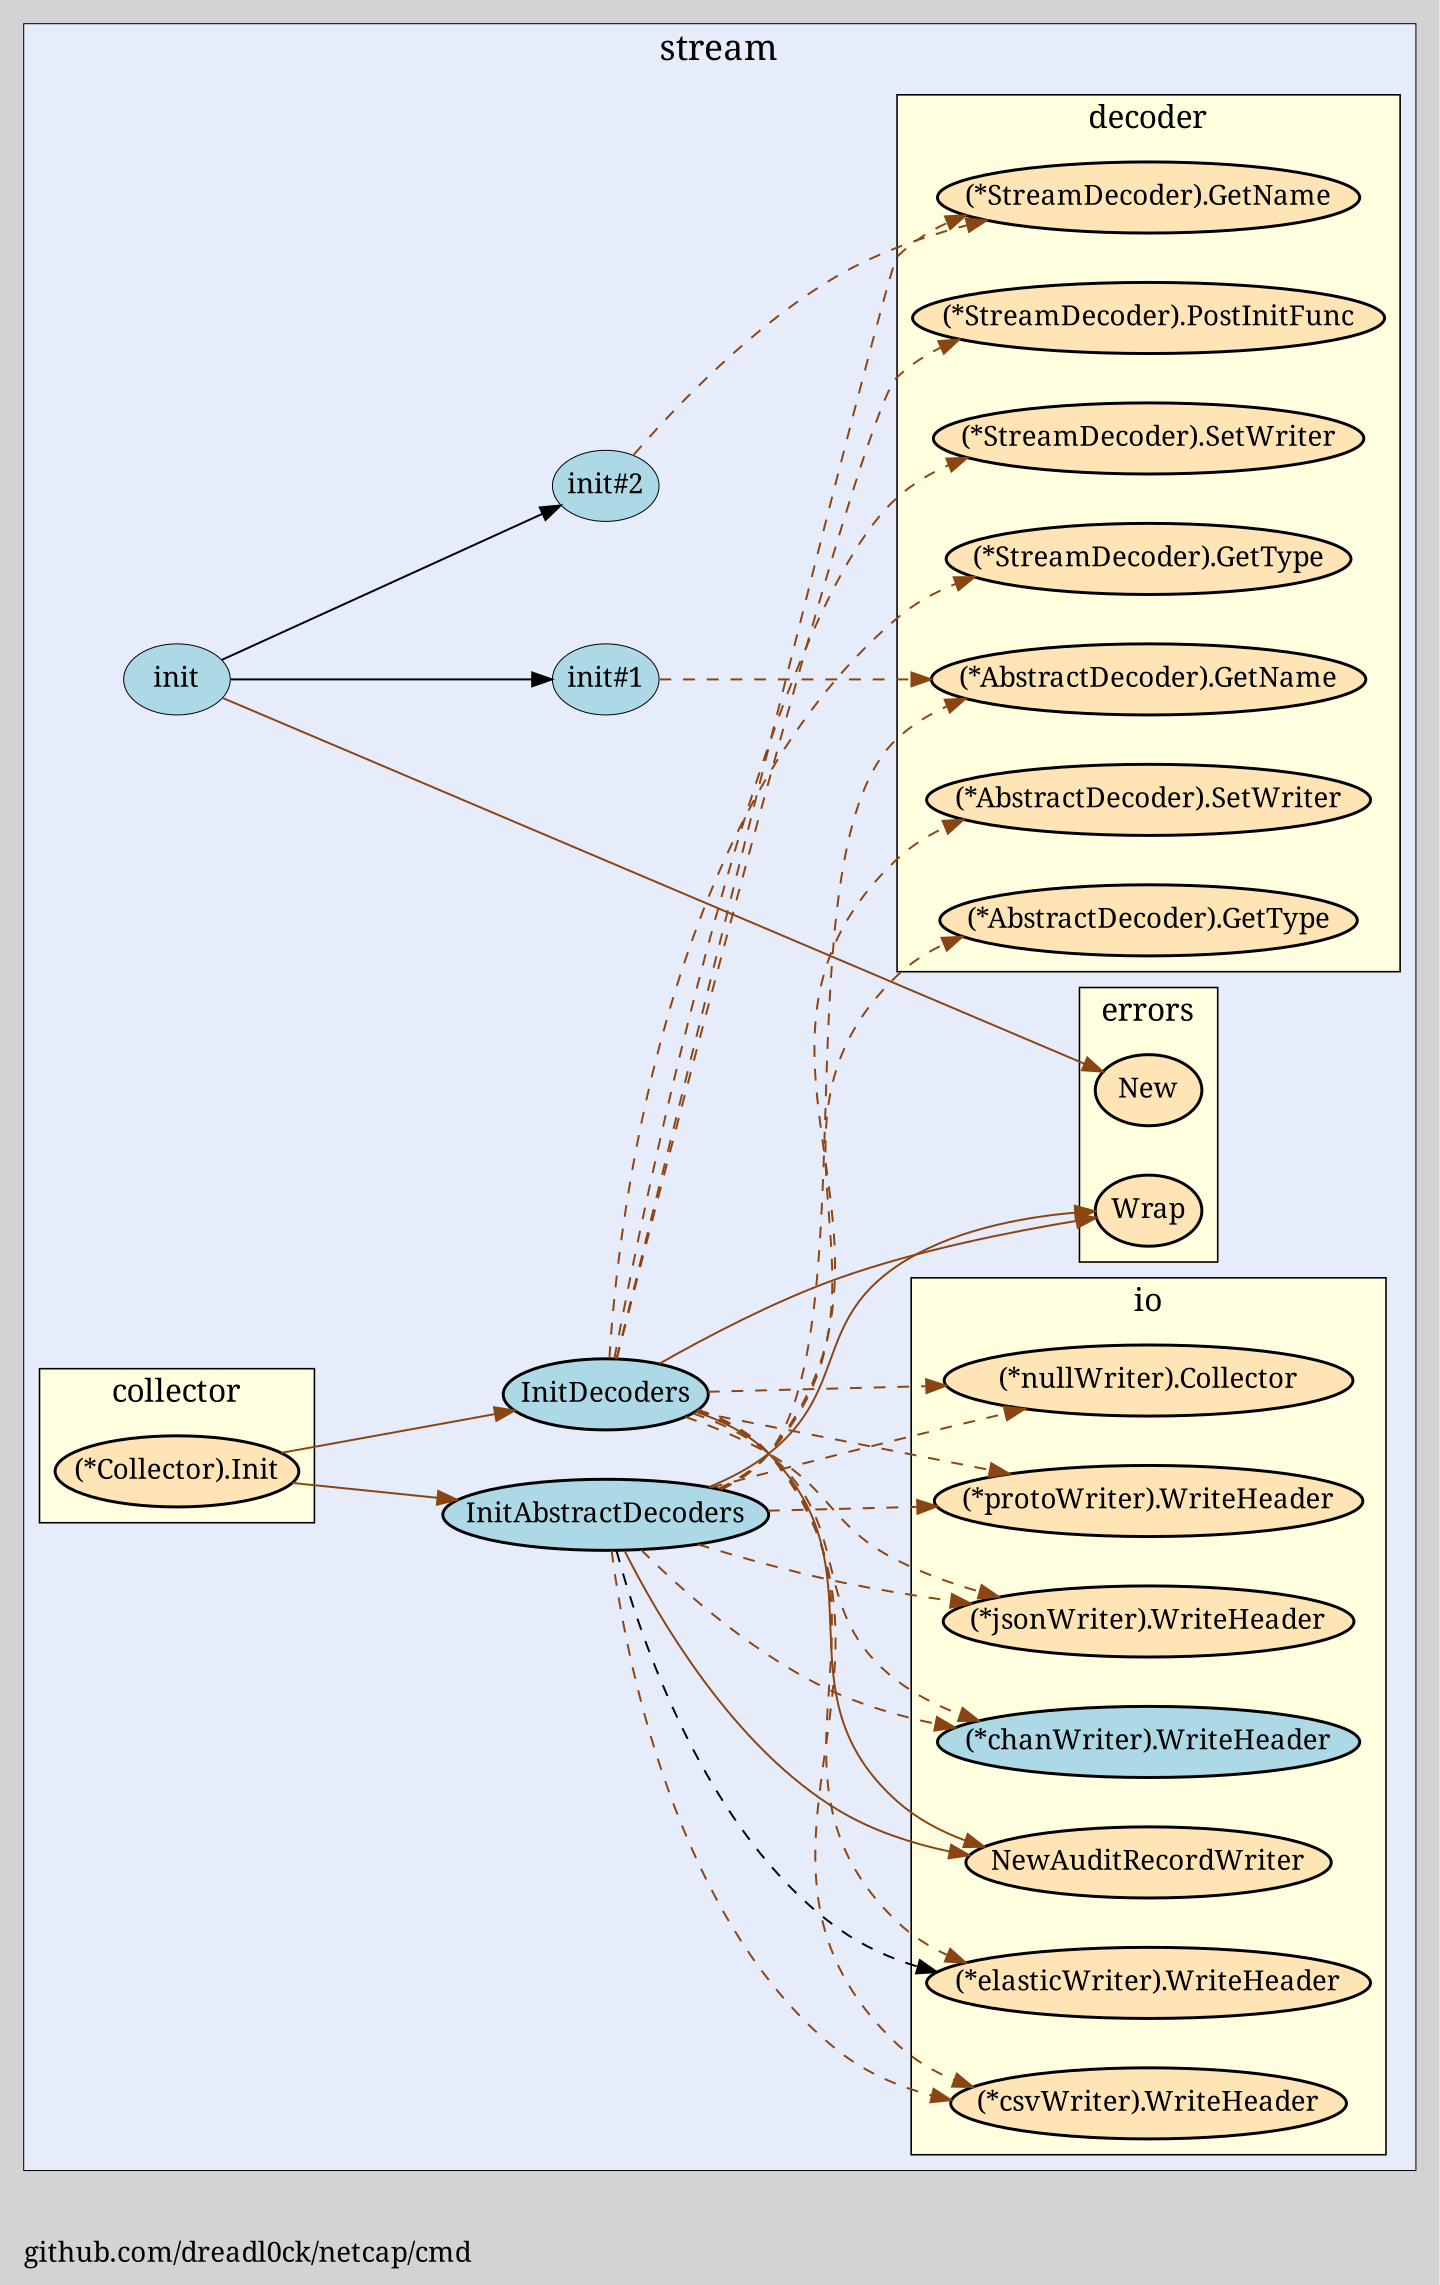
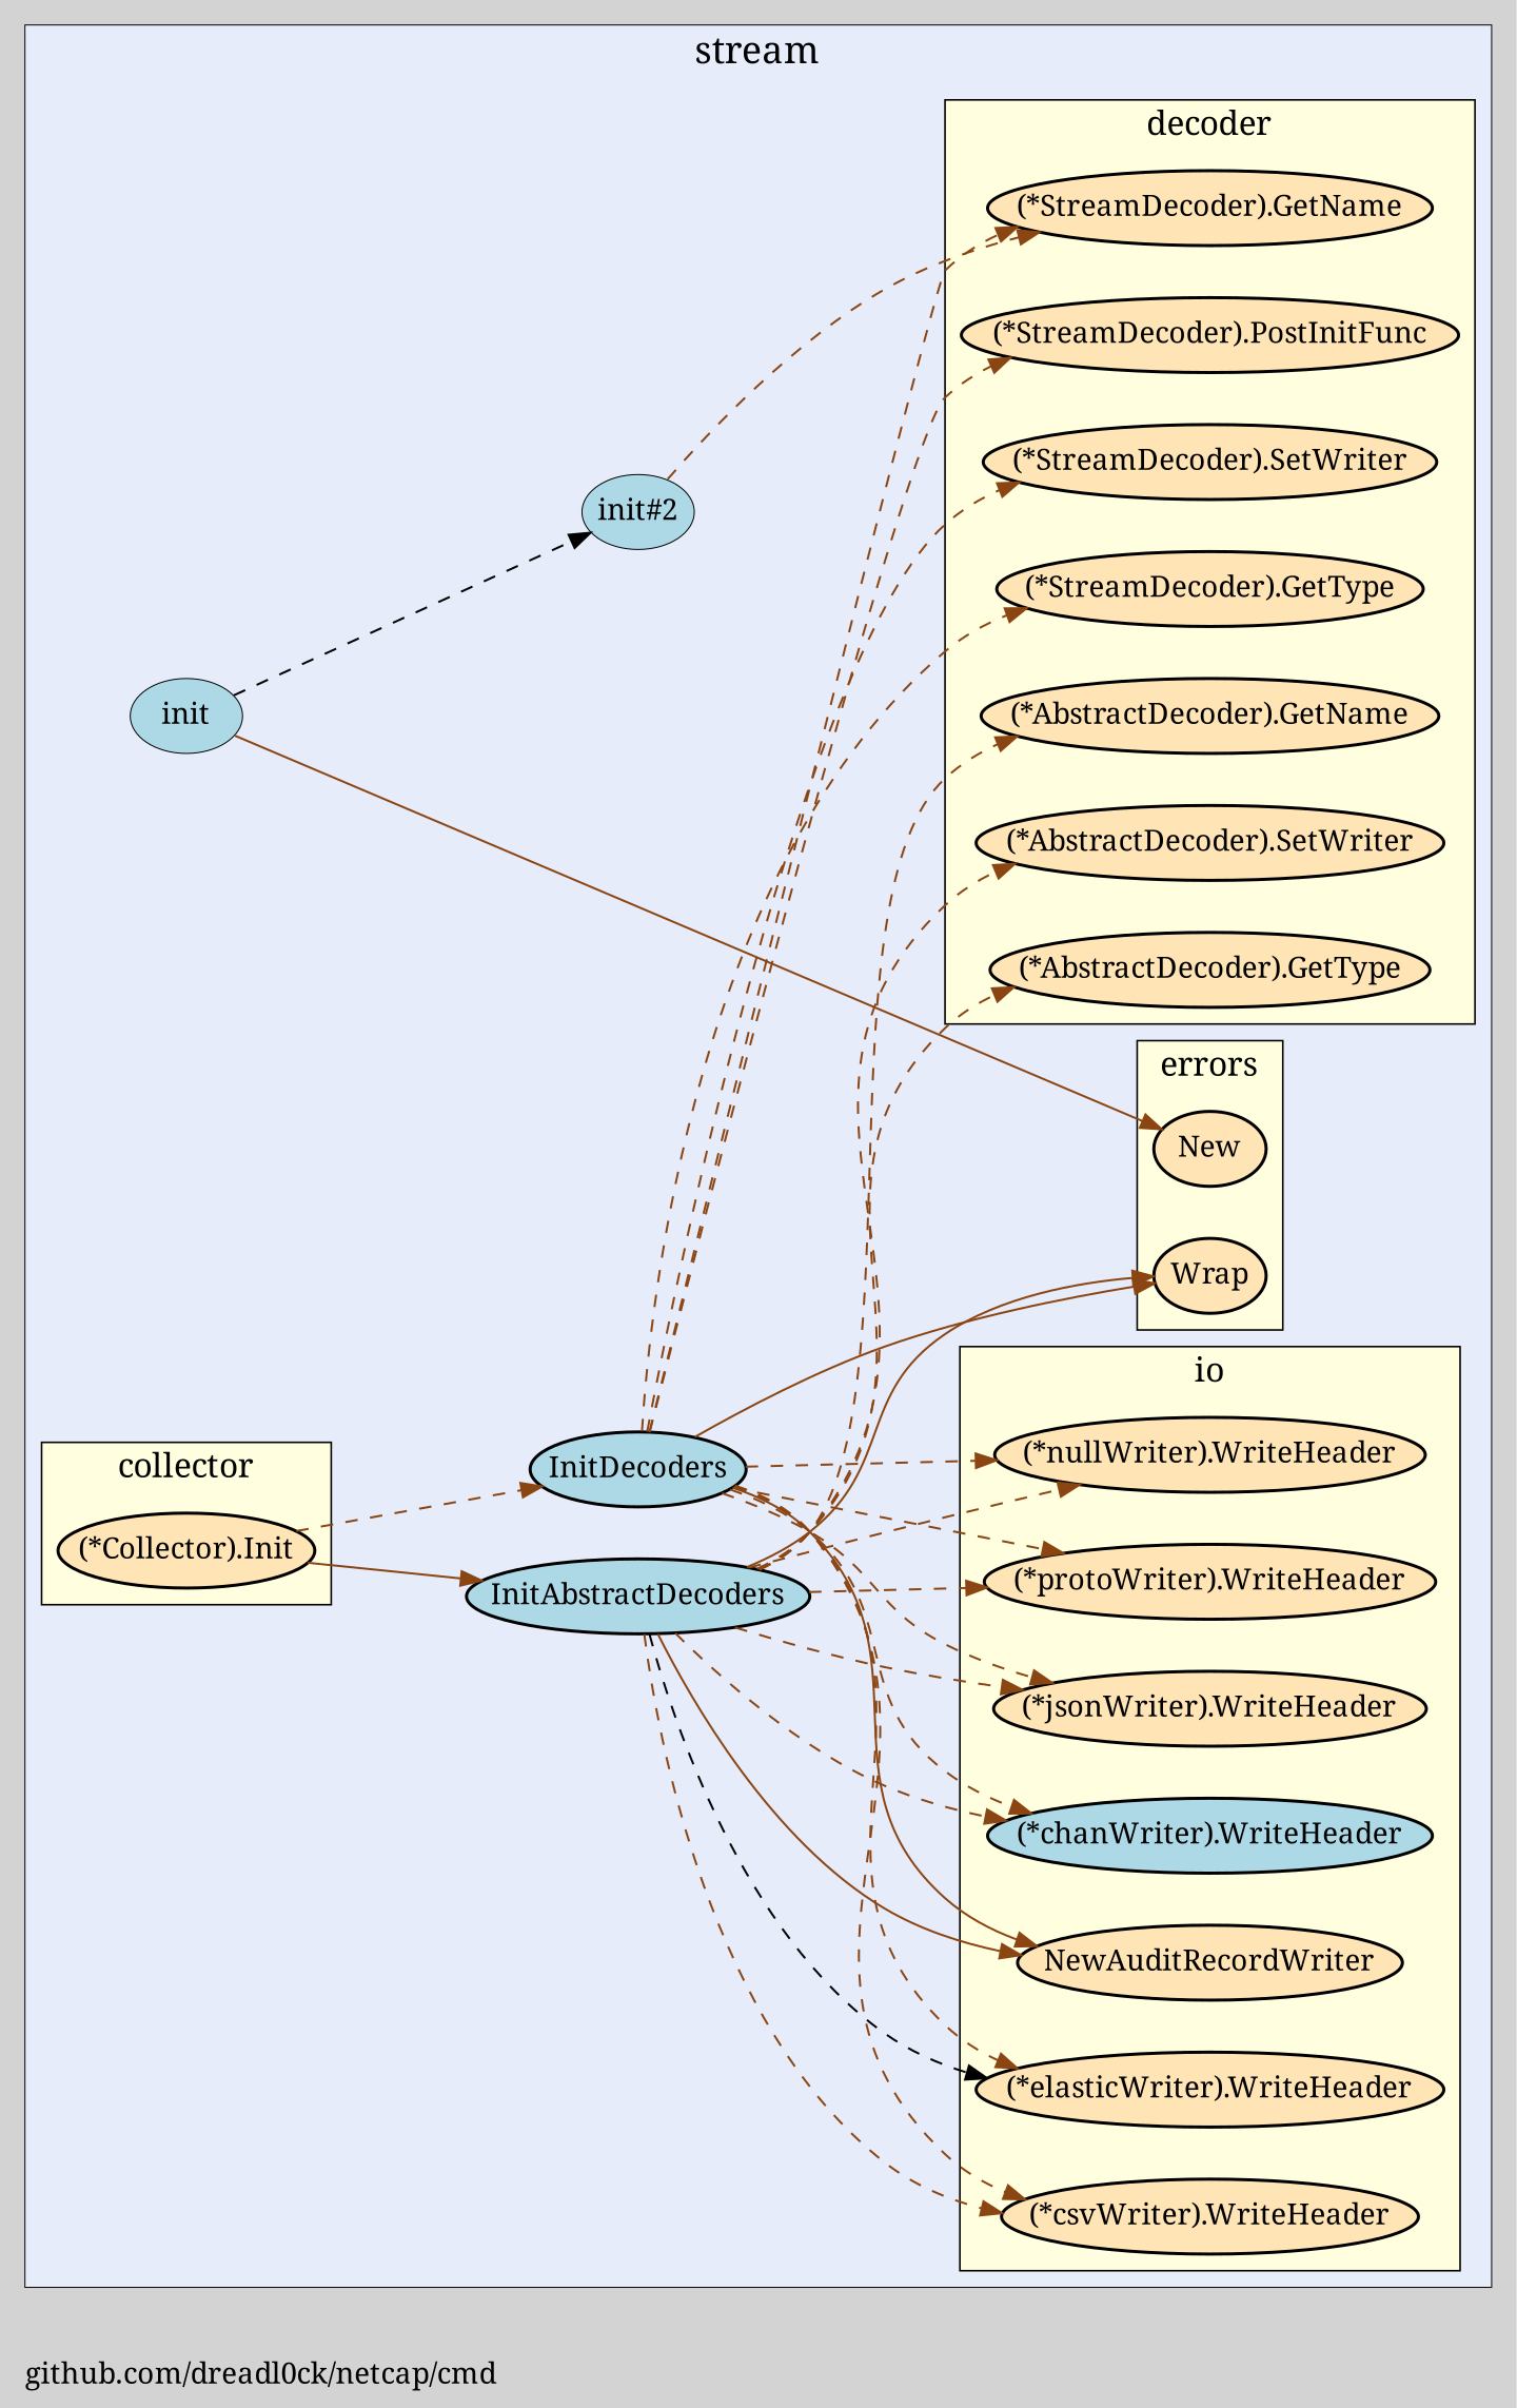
  digraph {
    bgcolor=lightgray
    fontname="Noto Serif"
    fontsize=14
    label="github.com/dreadl0ck/netcap/cmd"
    labeljust=l
    nodesep=0.35
    penwidth=0.5
    rankdir=LR
    style=solid
    node [fillcolor=moccasin fontname="Noto Serif" margin="0.05,0.0" penwidth=1.5 shape=ellipse style=filled]
    edge [color=saddlebrown fontname="Noto Serif" minlen=2 style=dashed]
    n1 [label="(*Collector).Init"]
    n2 [label="(*StreamDecoder).GetName"]
    n3 [label="(*StreamDecoder).GetType"]
    n4 [label="(*StreamDecoder).SetWriter"]
    n5 [label="(*StreamDecoder).PostInitFunc"]
    n6 [label="(*AbstractDecoder).GetName"]
    n7 [label="(*AbstractDecoder).GetType"]
    n8 [label="(*AbstractDecoder).SetWriter"]
    n9 [label=NewAuditRecordWriter]
    n10 [label="(*protoWriter).WriteHeader"]
    n11 [label="(*csvWriter).WriteHeader"]
    n12 [label="(*elasticWriter).WriteHeader"]
-   n13 [label="(*nullWriter).Collector"]
+   n13 [label="(*nullWriter).WriteHeader"]
    n14 [label="(*jsonWriter).WriteHeader"]
    n15 [fillcolor=lightblue label="(*chanWriter).WriteHeader"]
    n16 [label=Wrap]
    n17 [label=New]
    n18 [fillcolor=lightblue label=InitDecoders]
    n19 [fillcolor=lightblue label=InitAbstractDecoders]
-   n20 [fillcolor=lightblue label="init#1" penwidth=0.5]
    n21 [fillcolor=lightblue label=init penwidth=0.5]
    n22 [fillcolor=lightblue label="init#2" penwidth=0.5]
    subgraph cluster_1 {
      bgcolor="#e6ecfa"
      fontsize=18
      label=stream
      labeljust=c
      labelloc=t
      n18
      n19
-     n20
      n21
      n22
      subgraph cluster_2 {
        bgcolor="#e6ecfa"
        fillcolor=lightyellow
        fontsize=16
        label=collector
        labeljust=c
        labelloc=t
        penwidth=0.8
        rank=sink
        style=filled
        n1
      }
      subgraph cluster_3 {
        bgcolor="#e6ecfa"
        fillcolor=lightyellow
        fontsize=16
        label=decoder
        labeljust=c
        labelloc=t
        penwidth=0.8
        rank=sink
        style=filled
        n2
        n3
        n4
        n5
        n6
        n7
        n8
      }
      subgraph cluster_4 {
        bgcolor="#e6ecfa"
        fillcolor=lightyellow
        fontsize=16
        label=io
        labeljust=c
        labelloc=t
        penwidth=0.8
        rank=sink
        style=filled
        n9
        n10
        n11
        n12
        n13
        n14
        n15
      }
      subgraph cluster_5 {
        bgcolor="#e6ecfa"
        fillcolor=lightyellow
        fontsize=16
        label=errors
        labeljust=c
        labelloc=t
        penwidth=0.8
        rank=sink
        style=filled
        n16
        n17
      }
    }
-   n1 -> n18 [style=""]
+   n1 -> n18
    n1 -> n19 [style=""]
    n18 -> n2
    n18 -> n3
    n18 -> n4
    n18 -> n5
    n18 -> n9 [style=""]
    n18 -> n10
    n18 -> n11
    n18 -> n12
    n18 -> n13
    n18 -> n14
    n18 -> n15
    n18 -> n16 [style=""]
    n19 -> n6
    n19 -> n7
    n19 -> n8
    n19 -> n9 [style=""]
    n19 -> n10
    n19 -> n11
    n19 -> n12 [color=black]
    n19 -> n13
    n19 -> n14
    n19 -> n15
    n19 -> n16 [style=""]
-   n20 -> n6
    n21 -> n17 [style=""]
-   n21 -> n20 [color="" style=""]
-   n21 -> n22 [color="" style=""]
+   n21 -> n22 [color=""]
    n22 -> n2
  }
